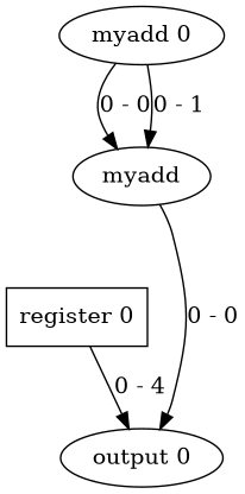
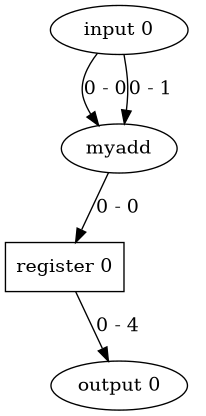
  digraph {
-   n1 [label="myadd 0"]
+   n1 [label="input 0"]
    myadd
    n3 [label="register 0" shape=rectangle]
    n4 [label="output 0"]
    n1 -> myadd [label="0 - 0"]
    n1 -> myadd [label="0 - 1"]
-   myadd -> n4 [label="0 - 0"]
+   myadd -> n3 [label="0 - 0"]
    n3 -> n4 [label="0 - 4"]
  }
